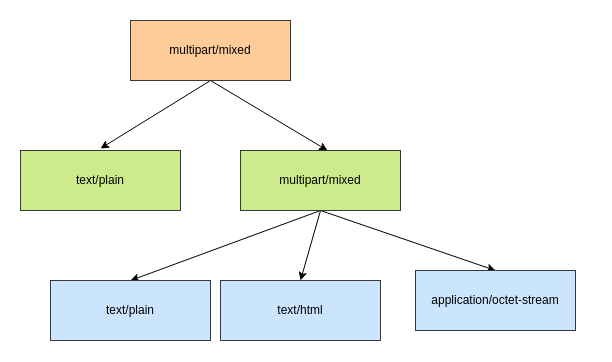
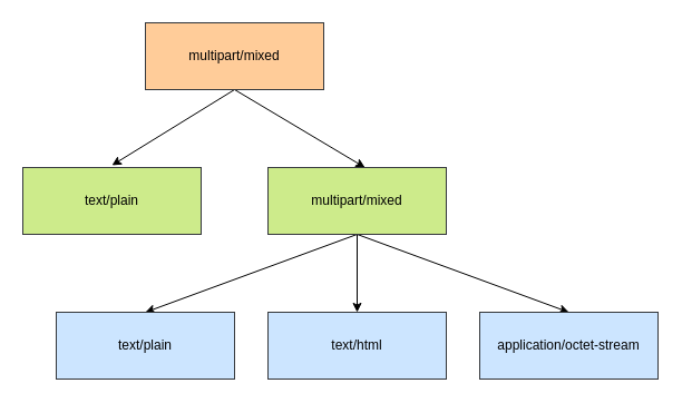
  <mxCell id="0" />
  <mxCell id="1" parent="0" />
  <mxCell id="2" style="edgeStyle=none;rounded=0;orthogonalLoop=1;jettySize=auto;html=1;exitX=0.5;exitY=1;exitDx=0;exitDy=0;" edge="1" parent="1" source="4"><mxGeometry relative="1" as="geometry"><mxPoint x="100" y="148" as="targetPoint" /></mxGeometry></mxCell>
  <mxCell id="3" style="edgeStyle=none;rounded=0;orthogonalLoop=1;jettySize=auto;html=1;exitX=0.5;exitY=1;exitDx=0;exitDy=0;entryX=0.544;entryY=0;entryDx=0;entryDy=0;entryPerimeter=0;" edge="1" parent="1" source="4" target="9"><mxGeometry relative="1" as="geometry" /></mxCell>
  <mxCell id="4" value="multipart/mixed" style="rounded=0;whiteSpace=wrap;html=1;fillColor=#ffcc99;strokeColor=#36393d;" vertex="1" parent="1"><mxGeometry x="130" y="20" width="160" height="60" as="geometry" /></mxCell>
  <mxCell id="5" value="text/plain" style="rounded=0;whiteSpace=wrap;html=1;fillColor=#cdeb8b;strokeColor=#36393d;" vertex="1" parent="1"><mxGeometry x="20" y="150" width="160" height="60" as="geometry" /></mxCell>
  <mxCell id="6" style="edgeStyle=none;rounded=0;orthogonalLoop=1;jettySize=auto;html=1;exitX=0.5;exitY=1;exitDx=0;exitDy=0;entryX=0.5;entryY=0;entryDx=0;entryDy=0;" edge="1" parent="1" source="9" target="10"><mxGeometry relative="1" as="geometry" /></mxCell>
  <mxCell id="7" style="edgeStyle=none;rounded=0;orthogonalLoop=1;jettySize=auto;html=1;exitX=0.5;exitY=1;exitDx=0;exitDy=0;entryX=0.5;entryY=0;entryDx=0;entryDy=0;" edge="1" parent="1" source="9" target="11"><mxGeometry relative="1" as="geometry" /></mxCell>
  <mxCell id="8" style="edgeStyle=none;rounded=0;orthogonalLoop=1;jettySize=auto;html=1;exitX=0.5;exitY=1;exitDx=0;exitDy=0;entryX=0.5;entryY=0;entryDx=0;entryDy=0;" edge="1" parent="1" source="9" target="12"><mxGeometry relative="1" as="geometry" /></mxCell>
  <mxCell id="9" value="multipart/mixed" style="rounded=0;whiteSpace=wrap;html=1;fillColor=#cdeb8b;strokeColor=#36393d;" vertex="1" parent="1"><mxGeometry x="240" y="150" width="160" height="60" as="geometry" /></mxCell>
  <mxCell id="10" value="text/plain" style="rounded=0;whiteSpace=wrap;html=1;fillColor=#cce5ff;strokeColor=#36393d;" vertex="1" parent="1"><mxGeometry x="50" y="280" width="160" height="60" as="geometry" /></mxCell>
- <mxCell id="11" value="text/html" style="rounded=0;whiteSpace=wrap;html=1;fillColor=#cce5ff;strokeColor=#36393d;" vertex="1" parent="1"><mxGeometry x="220" y="280" width="160" height="60" as="geometry" /></mxCell>
- <mxCell id="12" value="application/octet-stream" style="rounded=0;whiteSpace=wrap;html=1;fillColor=#cce5ff;strokeColor=#36393d;" vertex="1" parent="1"><mxGeometry x="415" y="270" width="160" height="60" as="geometry" /></mxCell>
+ <mxCell id="11" value="text/html" style="rounded=0;whiteSpace=wrap;html=1;fillColor=#cce5ff;strokeColor=#36393d;" vertex="1" parent="1"><mxGeometry x="240" y="280" width="160" height="60" as="geometry" /></mxCell>
+ <mxCell id="12" value="application/octet-stream" style="rounded=0;whiteSpace=wrap;html=1;fillColor=#cce5ff;strokeColor=#36393d;" vertex="1" parent="1"><mxGeometry x="430" y="280" width="160" height="60" as="geometry" /></mxCell>
